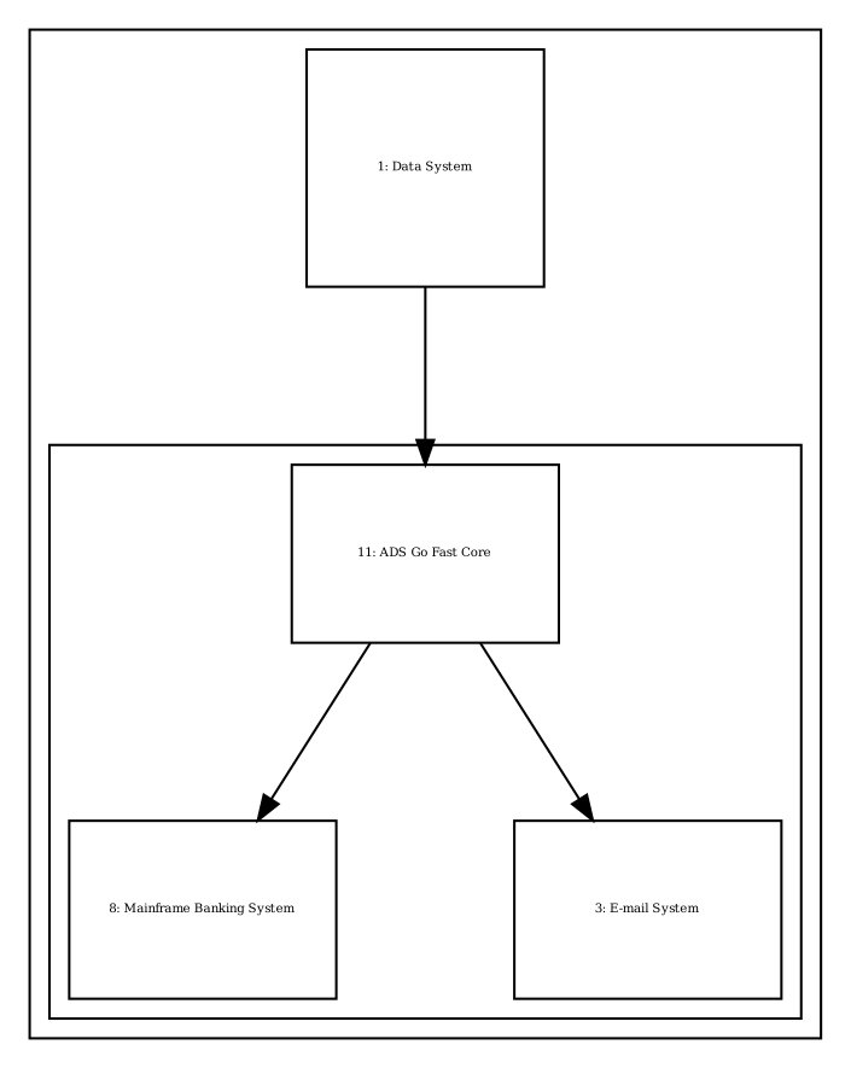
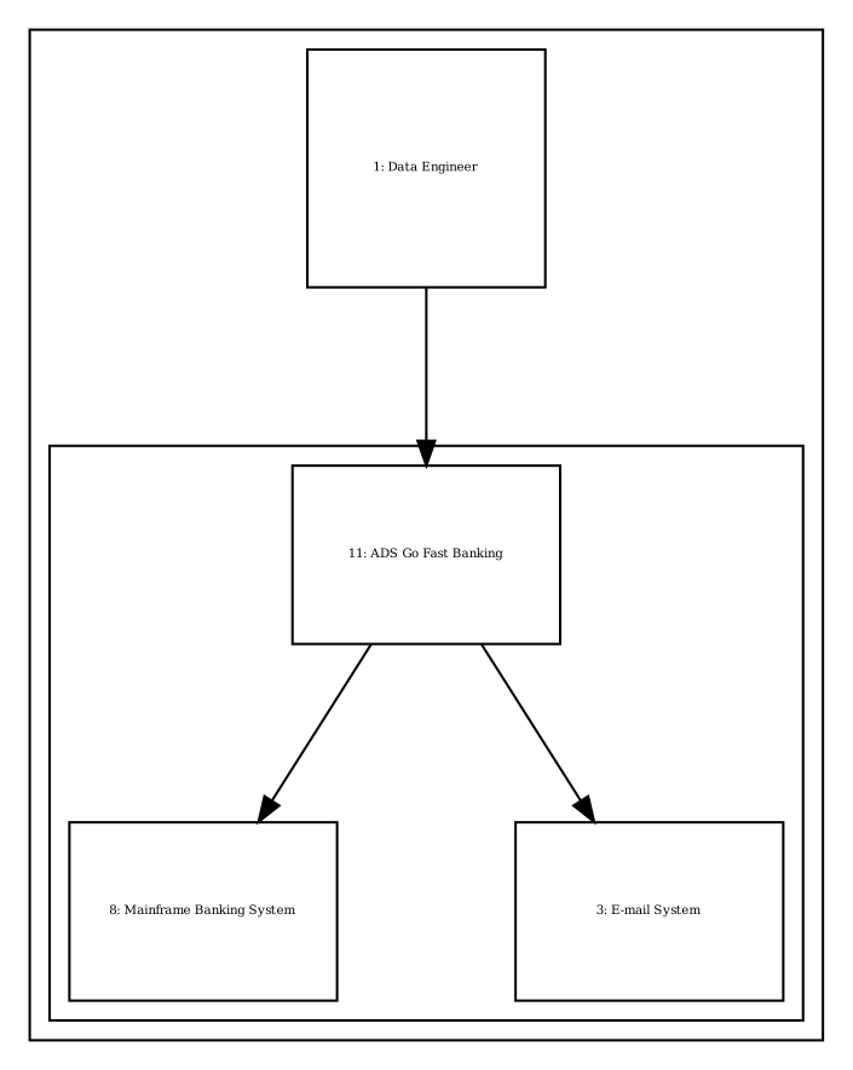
  digraph {
    compound=true
    fontsize=5
    nodesep=1.0
    rankdir=TB
    ranksep=1.0
    splines=polyline
    node [fixedsize=true fontsize=5 shape=box]
-   n1 [height=1.000000 label="11: ADS Go Fast Core" width=1.500000]
+   n1 [height=1.000000 label="11: ADS Go Fast Banking" width=1.500000]
    n2 [height=1.000000 label="8: Mainframe Banking System" width=1.500000]
    n3 [height=1.000000 label="3: E-mail System" width=1.500000]
-   n4 [height=1.333333 label="1: Data System" width=1.333333]
+   n4 [height=1.333333 label="1: Data Engineer" width=1.333333]
    subgraph cluster_1 {
      n4
      subgraph cluster_2 {
        n1
        n2
        n3
      }
    }
    n1 -> n2
    n1 -> n3
    n4 -> n1
  }
